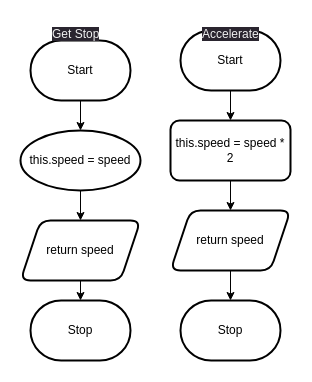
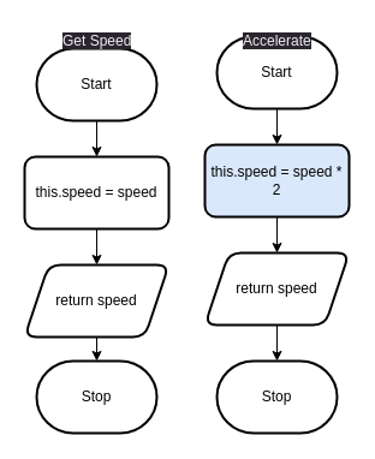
  <mxCell id="0" />
  <mxCell id="1" parent="0" />
  <mxCell id="2" value="" style="edgeStyle=none;html=1;" edge="1" parent="1" source="3" target="5"><mxGeometry relative="1" as="geometry" /></mxCell>
  <mxCell id="3" value="Start" style="strokeWidth=2;html=1;shape=mxgraph.flowchart.terminator;whiteSpace=wrap;" vertex="1" parent="1"><mxGeometry x="30" y="40" width="100" height="60" as="geometry" /></mxCell>
  <mxCell id="4" value="" style="edgeStyle=none;html=1;" edge="1" parent="1" source="5" target="7"><mxGeometry relative="1" as="geometry" /></mxCell>
- <mxCell id="5" value="this.speed = speed" style="ellipse;whiteSpace=wrap;html=1;strokeWidth=2;" vertex="1" parent="1"><mxGeometry x="20" y="130" width="120" height="60" as="geometry" /></mxCell>
+ <mxCell id="5" value="this.speed = speed" style="rounded=1;whiteSpace=wrap;html=1;strokeWidth=2;" vertex="1" parent="1"><mxGeometry x="20" y="130" width="120" height="60" as="geometry" /></mxCell>
  <mxCell id="6" value="" style="edgeStyle=none;html=1;" edge="1" parent="1" source="7" target="8"><mxGeometry relative="1" as="geometry" /></mxCell>
  <mxCell id="7" value="return speed" style="shape=parallelogram;perimeter=parallelogramPerimeter;whiteSpace=wrap;html=1;fixedSize=1;rounded=1;strokeWidth=2;" vertex="1" parent="1"><mxGeometry x="20" y="220" width="120" height="60" as="geometry" /></mxCell>
  <mxCell id="8" value="Stop" style="strokeWidth=2;html=1;shape=mxgraph.flowchart.terminator;whiteSpace=wrap;" vertex="1" parent="1"><mxGeometry x="30" y="300" width="100" height="60" as="geometry" /></mxCell>
- <mxCell id="9" value="&lt;span style=&quot;color: rgb(240, 240, 240); font-family: Helvetica; font-size: 12px; font-style: normal; font-variant-ligatures: normal; font-variant-caps: normal; font-weight: 400; letter-spacing: normal; orphans: 2; text-align: center; text-indent: 0px; text-transform: none; widows: 2; word-spacing: 0px; -webkit-text-stroke-width: 0px; background-color: rgb(42, 37, 47); text-decoration-thickness: initial; text-decoration-style: initial; text-decoration-color: initial; float: none; display: inline !important;&quot;&gt;Get Stop&lt;/span&gt;" style="text;whiteSpace=wrap;html=1;" vertex="1" parent="1"><mxGeometry x="50" width="60" height="10" as="geometry" y="20" /></mxCell>
+ <mxCell id="9" value="&lt;span style=&quot;color: rgb(240, 240, 240); font-family: Helvetica; font-size: 12px; font-style: normal; font-variant-ligatures: normal; font-variant-caps: normal; font-weight: 400; letter-spacing: normal; orphans: 2; text-align: center; text-indent: 0px; text-transform: none; widows: 2; word-spacing: 0px; -webkit-text-stroke-width: 0px; background-color: rgb(42, 37, 47); text-decoration-thickness: initial; text-decoration-style: initial; text-decoration-color: initial; float: none; display: inline !important;&quot;&gt;Get Speed&lt;/span&gt;" style="text;whiteSpace=wrap;html=1;" vertex="1" parent="1"><mxGeometry x="50" width="60" height="10" as="geometry" y="20" /></mxCell>
  <mxCell id="10" value="" style="edgeStyle=none;html=1;" edge="1" parent="1" source="11" target="14"><mxGeometry relative="1" as="geometry" /></mxCell>
  <mxCell id="11" value="Start" style="strokeWidth=2;html=1;shape=mxgraph.flowchart.terminator;whiteSpace=wrap;" vertex="1" parent="1"><mxGeometry x="180" y="30" width="100" height="60" as="geometry" /></mxCell>
  <mxCell id="12" value="&lt;span style=&quot;color: rgb(240, 240, 240); font-family: Helvetica; font-size: 12px; font-style: normal; font-variant-ligatures: normal; font-variant-caps: normal; font-weight: 400; letter-spacing: normal; orphans: 2; text-align: center; text-indent: 0px; text-transform: none; widows: 2; word-spacing: 0px; -webkit-text-stroke-width: 0px; background-color: rgb(42, 37, 47); text-decoration-thickness: initial; text-decoration-style: initial; text-decoration-color: initial; float: none; display: inline !important;&quot;&gt;Accelerate&lt;/span&gt;" style="text;whiteSpace=wrap;html=1;" vertex="1" parent="1"><mxGeometry x="200" width="60" height="10" as="geometry" y="20" /></mxCell>
  <mxCell id="13" value="" style="edgeStyle=none;html=1;" edge="1" parent="1" source="14" target="16"><mxGeometry relative="1" as="geometry" /></mxCell>
- <mxCell id="14" value="this.speed = speed * 2" style="rounded=1;whiteSpace=wrap;html=1;strokeWidth=2;" vertex="1" parent="1"><mxGeometry x="170" y="120" width="120" height="60" as="geometry" /></mxCell>
+ <mxCell id="14" value="this.speed = speed * 2" style="rounded=1;whiteSpace=wrap;html=1;strokeWidth=2;fillColor=#dae8fc;" vertex="1" parent="1"><mxGeometry x="170" y="120" width="120" height="60" as="geometry" /></mxCell>
  <mxCell id="15" value="" style="edgeStyle=none;html=1;" edge="1" parent="1" source="16" target="17"><mxGeometry relative="1" as="geometry" /></mxCell>
  <mxCell id="16" value="return speed" style="shape=parallelogram;perimeter=parallelogramPerimeter;whiteSpace=wrap;html=1;fixedSize=1;rounded=1;strokeWidth=2;" vertex="1" parent="1"><mxGeometry x="170" y="210" width="120" height="60" as="geometry" /></mxCell>
  <mxCell id="17" value="Stop" style="strokeWidth=2;html=1;shape=mxgraph.flowchart.terminator;whiteSpace=wrap;" vertex="1" parent="1"><mxGeometry x="180" y="300" width="100" height="60" as="geometry" /></mxCell>
